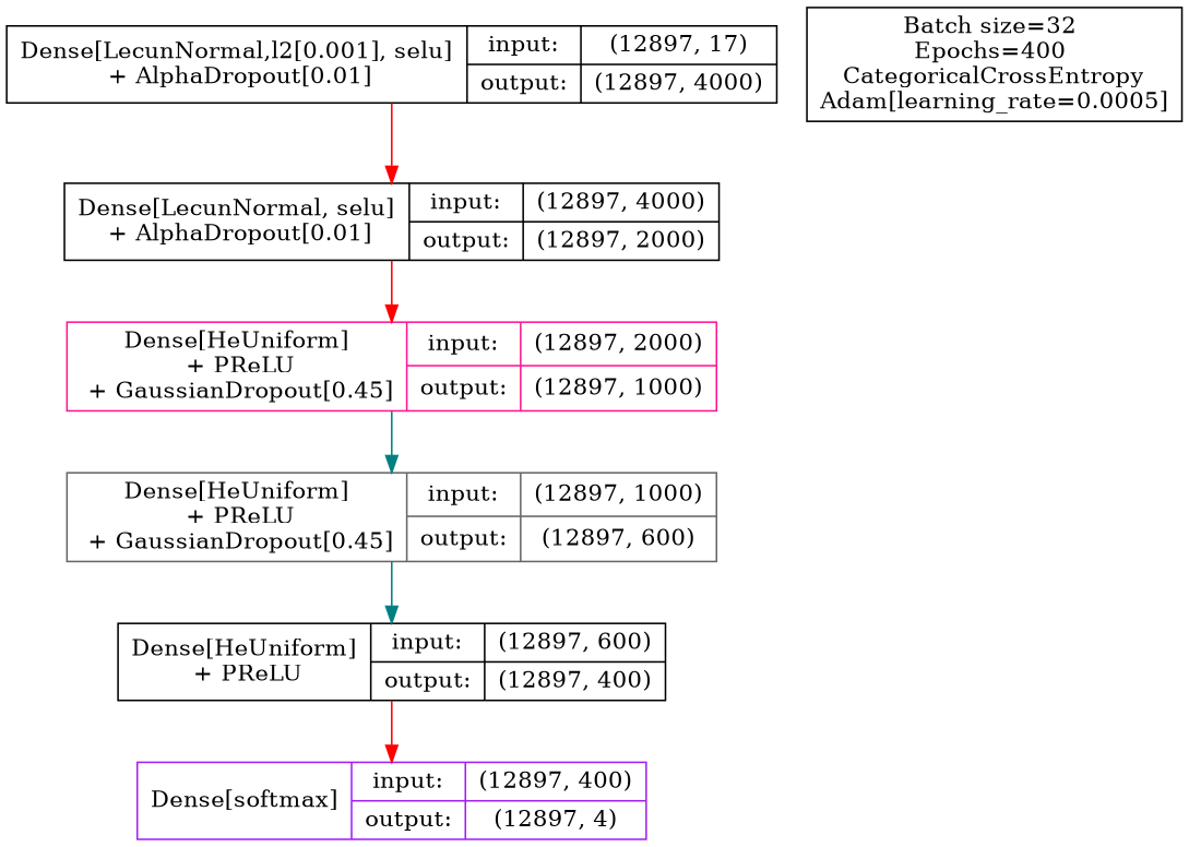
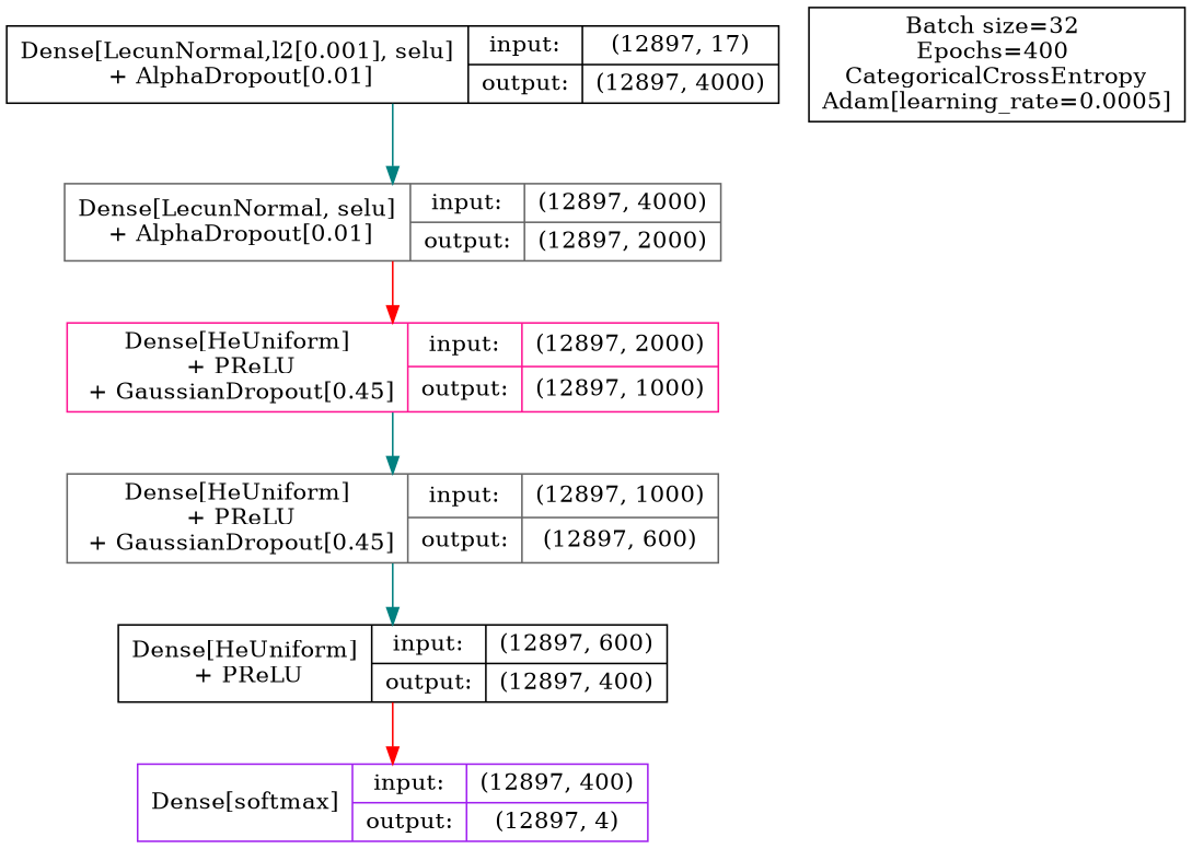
  digraph {
    rankdir=TB
    node [color=black shape=record]
    edge [color=teal]
    n1 [label="Dense[LecunNormal,l2[0.001], selu]\n + AlphaDropout[0.01]|{input:|output:}|{{(12897, 17)}|{(12897, 4000)}}"]
-   n2 [label="Dense[LecunNormal, selu]\n + AlphaDropout[0.01]|{input:|output:}|{{(12897, 4000)}|{(12897, 2000)}}"]
+   n2 [color=gray40 label="Dense[LecunNormal, selu]\n + AlphaDropout[0.01]|{input:|output:}|{{(12897, 4000)}|{(12897, 2000)}}"]
    n3 [color=deeppink label="Dense[HeUniform]\n + PReLU\n + GaussianDropout[0.45]|{input:|output:}|{{(12897, 2000)}|{(12897, 1000)}}"]
    n4 [color=gray40 label="Dense[HeUniform]\n + PReLU\n + GaussianDropout[0.45]|{input:|output:}|{{(12897, 1000)}|{(12897, 600)}}"]
    n5 [label="Dense[HeUniform]\n  + PReLU\n|{input:|output:}|{{(12897, 600)}|{(12897, 400)}}"]
    n6 [color=purple label="Dense[softmax]\n|{input:|output:}|{{(12897, 400)}|{(12897, 4)}}"]
    n7 [label="Batch size=32 \nEpochs=400 \nCategoricalCrossEntropy\nAdam[learning_rate=0.0005]"]
-   n1 -> n2 [color=red]
+   n1 -> n2
    n2 -> n3 [color=red]
    n3 -> n4
    n4 -> n5
    n5 -> n6 [color=red]
  }
